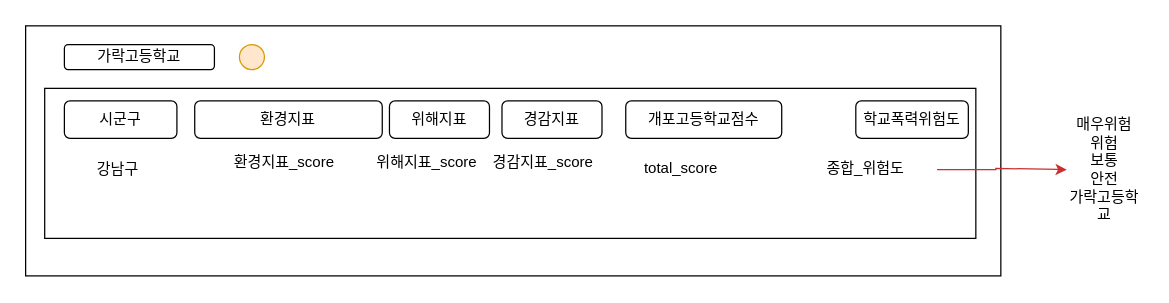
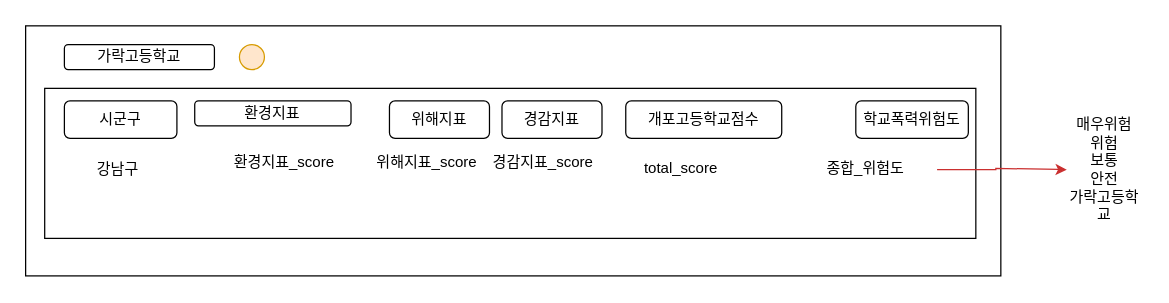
  <mxCell id="0" />
  <mxCell id="1" parent="0" />
  <mxCell id="2" value="" style="rounded=0;whiteSpace=wrap;html=1;fillColor=#FFFFFF;" parent="1" vertex="1"><mxGeometry x="20" y="20" width="780" height="200" as="geometry" /></mxCell>
  <mxCell id="3" value="가락고등학교" style="rounded=1;whiteSpace=wrap;html=1;fillColor=#FFFFFF;" parent="1" vertex="1"><mxGeometry x="51" y="35" width="120" height="20" as="geometry" /></mxCell>
  <mxCell id="4" value="" style="rounded=0;whiteSpace=wrap;html=1;fillColor=#FFFFFF;" parent="1" vertex="1"><mxGeometry x="35.25" y="70" width="744.75" height="120" as="geometry" /></mxCell>
- <mxCell id="5" value="환경지표" style="rounded=1;whiteSpace=wrap;html=1;fillColor=#FFFFFF;" parent="1" vertex="1"><mxGeometry x="155.25" y="80" width="150" height="30" as="geometry" /></mxCell>
+ <mxCell id="5" value="환경지표" style="rounded=1;whiteSpace=wrap;html=1;fillColor=#FFFFFF;" parent="1" vertex="1"><mxGeometry x="155.25" y="80" width="125" height="20" as="geometry" /></mxCell>
  <mxCell id="6" value="경감지표" style="rounded=1;whiteSpace=wrap;html=1;fillColor=#FFFFFF;" parent="1" vertex="1"><mxGeometry x="401" y="80" width="80" height="30" as="geometry" /></mxCell>
  <mxCell id="7" value="" style="ellipse;whiteSpace=wrap;html=1;fillColor=#ffe6cc;strokeColor=#d79b00;" parent="1" vertex="1"><mxGeometry x="191" y="35" width="20" height="20" as="geometry" /></mxCell>
  <mxCell id="8" value="위해지표" style="rounded=1;whiteSpace=wrap;html=1;fillColor=#FFFFFF;" parent="1" vertex="1"><mxGeometry x="311" y="80" width="80" height="30" as="geometry" /></mxCell>
  <mxCell id="9" value="시군구" style="rounded=1;whiteSpace=wrap;html=1;fillColor=#FFFFFF;" parent="1" vertex="1"><mxGeometry x="51" y="80" width="90" height="30" as="geometry" /></mxCell>
  <mxCell id="10" value="개포고등학교점수" style="rounded=1;whiteSpace=wrap;html=1;fillColor=#FFFFFF;" parent="1" vertex="1"><mxGeometry x="500" y="80" width="124.75" height="30" as="geometry" /></mxCell>
  <mxCell id="11" value="강남구" style="text;html=1;strokeColor=none;fillColor=none;align=center;verticalAlign=middle;whiteSpace=wrap;rounded=0;" parent="1" vertex="1"><mxGeometry x="51" y="120" width="85.75" height="30" as="geometry" /></mxCell>
  <mxCell id="12" value="학교폭력위험도" style="rounded=1;whiteSpace=wrap;html=1;fillColor=#FFFFFF;" parent="1" vertex="1"><mxGeometry x="684" y="80" width="90" height="30" as="geometry" /></mxCell>
  <mxCell id="13" style="edgeStyle=orthogonalEdgeStyle;rounded=0;orthogonalLoop=1;jettySize=auto;html=1;exitX=1;exitY=0.5;exitDx=0;exitDy=0;entryX=0;entryY=0.5;entryDx=0;entryDy=0;strokeColor=#ca2f2f;strokeWidth=1;" parent="1" target="14" edge="1"><mxGeometry relative="1" as="geometry"><Array as="points"><mxPoint x="796" y="135" /><mxPoint x="796" y="134" /></Array><mxPoint x="749" y="135" as="sourcePoint" /></mxGeometry></mxCell>
  <mxCell id="14" value="매우위험&lt;br&gt;위험&lt;br&gt;보통&lt;br&gt;안전&lt;br&gt;가락고등학교" style="text;html=1;strokeColor=none;fillColor=none;align=center;verticalAlign=middle;whiteSpace=wrap;rounded=0;" parent="1" vertex="1"><mxGeometry x="852.75" y="95" width="60" height="80" as="geometry" /></mxCell>
  <mxCell id="15" value="환경지표_score" style="text;whiteSpace=wrap;html=1;" parent="1" vertex="1"><mxGeometry x="185.25" y="115" width="120" height="40" as="geometry" /></mxCell>
  <mxCell id="16" value="위해지표_score" style="text;whiteSpace=wrap;html=1;" parent="1" vertex="1"><mxGeometry x="299" y="115" width="120" height="40" as="geometry" /></mxCell>
  <mxCell id="17" value="경감지표_score" style="text;whiteSpace=wrap;html=1;" parent="1" vertex="1"><mxGeometry x="392.25" y="115" width="120" height="40" as="geometry" /></mxCell>
  <mxCell id="18" value="total_score" style="text;whiteSpace=wrap;html=1;" parent="1" vertex="1"><mxGeometry x="513.25" y="120" width="150" height="40" as="geometry" /></mxCell>
  <mxCell id="19" value="종합_위험도" style="text;whiteSpace=wrap;html=1;" parent="1" vertex="1"><mxGeometry x="659" y="120" width="100" height="40" as="geometry" /></mxCell>
